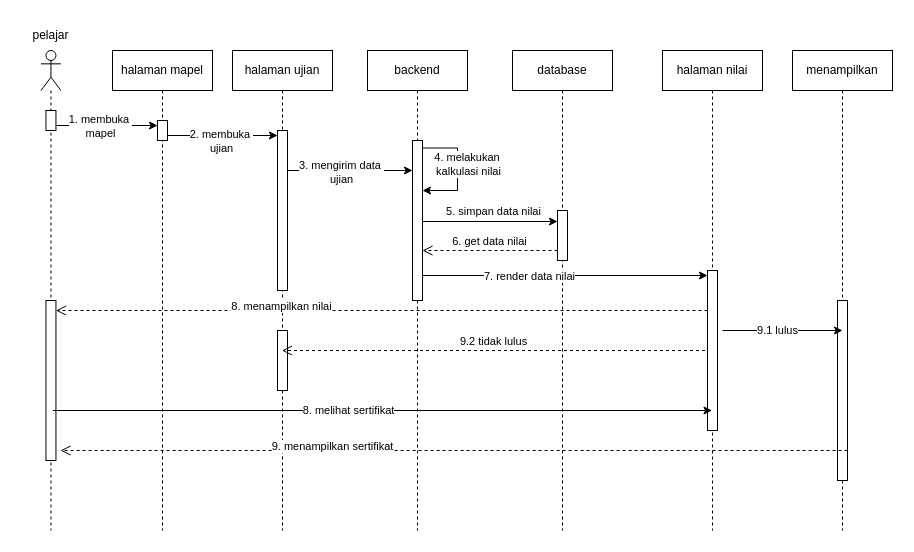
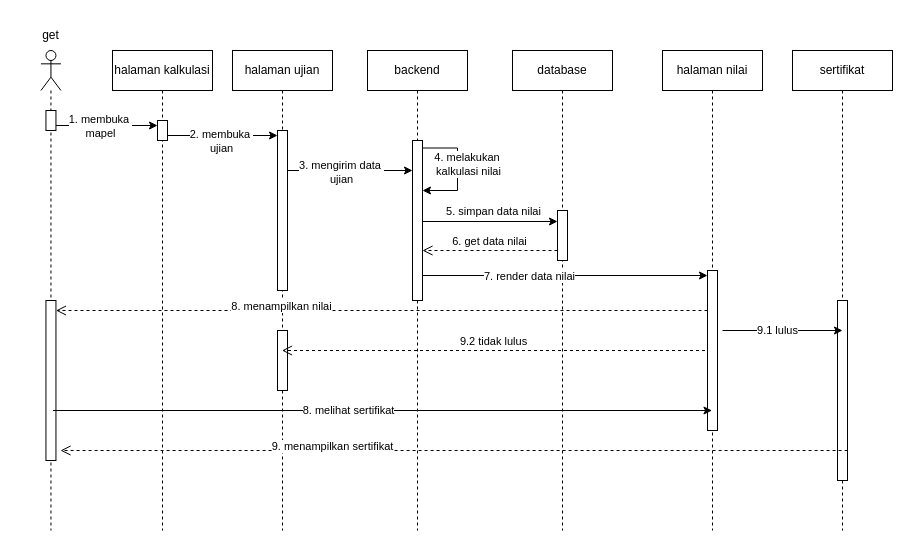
  <mxCell id="0" />
  <mxCell id="1" parent="0" />
  <mxCell id="2" value="" style="shape=umlLifeline;perimeter=lifelinePerimeter;whiteSpace=wrap;html=1;container=1;dropTarget=0;collapsible=0;recursiveResize=0;outlineConnect=0;portConstraint=eastwest;newEdgeStyle={&quot;curved&quot;:0,&quot;rounded&quot;:0};participant=umlActor;" parent="1" vertex="1"><mxGeometry x="40.45" y="50" width="20" height="480" as="geometry" /></mxCell>
  <mxCell id="3" value="" style="html=1;points=[[0,0,0,0,5],[0,1,0,0,-5],[1,0,0,0,5],[1,1,0,0,-5]];perimeter=orthogonalPerimeter;outlineConnect=0;targetShapes=umlLifeline;portConstraint=eastwest;newEdgeStyle={&quot;curved&quot;:0,&quot;rounded&quot;:0};" parent="2" vertex="1"><mxGeometry x="5" y="60" width="10" height="20" as="geometry" /></mxCell>
  <mxCell id="4" value="" style="html=1;points=[[0,0,0,0,5],[0,1,0,0,-5],[1,0,0,0,5],[1,1,0,0,-5]];perimeter=orthogonalPerimeter;outlineConnect=0;targetShapes=umlLifeline;portConstraint=eastwest;newEdgeStyle={&quot;curved&quot;:0,&quot;rounded&quot;:0};" parent="2" vertex="1"><mxGeometry x="5" y="250" width="10" height="160" as="geometry" /></mxCell>
- <mxCell id="5" value="halaman mapel" style="shape=umlLifeline;perimeter=lifelinePerimeter;whiteSpace=wrap;html=1;container=1;dropTarget=0;collapsible=0;recursiveResize=0;outlineConnect=0;portConstraint=eastwest;newEdgeStyle={&quot;curved&quot;:0,&quot;rounded&quot;:0};" parent="1" vertex="1"><mxGeometry x="112" y="50" width="100" height="480" as="geometry" /></mxCell>
+ <mxCell id="5" value="halaman kalkulasi" style="shape=umlLifeline;perimeter=lifelinePerimeter;whiteSpace=wrap;html=1;container=1;dropTarget=0;collapsible=0;recursiveResize=0;outlineConnect=0;portConstraint=eastwest;newEdgeStyle={&quot;curved&quot;:0,&quot;rounded&quot;:0};" parent="1" vertex="1"><mxGeometry x="112" y="50" width="100" height="480" as="geometry" /></mxCell>
  <mxCell id="6" value="" style="html=1;points=[[0,0,0,0,5],[0,1,0,0,-5],[1,0,0,0,5],[1,1,0,0,-5]];perimeter=orthogonalPerimeter;outlineConnect=0;targetShapes=umlLifeline;portConstraint=eastwest;newEdgeStyle={&quot;curved&quot;:0,&quot;rounded&quot;:0};" parent="5" vertex="1"><mxGeometry x="45" y="70" width="10" height="20" as="geometry" /></mxCell>
  <mxCell id="7" value="halaman ujian" style="shape=umlLifeline;perimeter=lifelinePerimeter;whiteSpace=wrap;html=1;container=1;dropTarget=0;collapsible=0;recursiveResize=0;outlineConnect=0;portConstraint=eastwest;newEdgeStyle={&quot;curved&quot;:0,&quot;rounded&quot;:0};" parent="1" vertex="1"><mxGeometry x="232" y="50" width="100" height="480" as="geometry" /></mxCell>
  <mxCell id="8" value="" style="html=1;points=[[0,0,0,0,5],[0,1,0,0,-5],[1,0,0,0,5],[1,1,0,0,-5]];perimeter=orthogonalPerimeter;outlineConnect=0;targetShapes=umlLifeline;portConstraint=eastwest;newEdgeStyle={&quot;curved&quot;:0,&quot;rounded&quot;:0};" parent="7" vertex="1"><mxGeometry x="45" y="80" width="10" height="160" as="geometry" /></mxCell>
  <mxCell id="9" value="" style="html=1;points=[[0,0,0,0,5],[0,1,0,0,-5],[1,0,0,0,5],[1,1,0,0,-5]];perimeter=orthogonalPerimeter;outlineConnect=0;targetShapes=umlLifeline;portConstraint=eastwest;newEdgeStyle={&quot;curved&quot;:0,&quot;rounded&quot;:0};" vertex="1" parent="7"><mxGeometry x="45" y="280" width="10" height="60" as="geometry" /></mxCell>
  <mxCell id="10" style="edgeStyle=orthogonalEdgeStyle;rounded=0;orthogonalLoop=1;jettySize=auto;html=1;curved=0;exitX=1;exitY=1;exitDx=0;exitDy=-5;exitPerimeter=0;entryX=0;entryY=0;entryDx=0;entryDy=5;entryPerimeter=0;" parent="1" source="3" target="6" edge="1"><mxGeometry relative="1" as="geometry" /></mxCell>
  <mxCell id="11" value="1. membuka&amp;nbsp;&lt;div&gt;mapel&lt;/div&gt;" style="edgeLabel;html=1;align=center;verticalAlign=middle;resizable=0;points=[];" parent="10" vertex="1" connectable="0"><mxGeometry x="-0.13" relative="1" as="geometry"><mxPoint as="offset" /></mxGeometry></mxCell>
  <mxCell id="12" style="edgeStyle=orthogonalEdgeStyle;rounded=0;orthogonalLoop=1;jettySize=auto;html=1;curved=0;exitX=1;exitY=1;exitDx=0;exitDy=-5;exitPerimeter=0;entryX=0;entryY=0;entryDx=0;entryDy=5;entryPerimeter=0;" parent="1" source="6" target="8" edge="1"><mxGeometry relative="1" as="geometry" /></mxCell>
  <mxCell id="13" value="2. membuka&amp;nbsp;&lt;div&gt;ujian&lt;/div&gt;" style="edgeLabel;html=1;align=center;verticalAlign=middle;resizable=0;points=[];" parent="12" vertex="1" connectable="0"><mxGeometry x="-0.322" y="2" relative="1" as="geometry"><mxPoint x="16" y="7" as="offset" /></mxGeometry></mxCell>
  <mxCell id="14" value="backend" style="shape=umlLifeline;perimeter=lifelinePerimeter;whiteSpace=wrap;html=1;container=1;dropTarget=0;collapsible=0;recursiveResize=0;outlineConnect=0;portConstraint=eastwest;newEdgeStyle={&quot;curved&quot;:0,&quot;rounded&quot;:0};" parent="1" vertex="1"><mxGeometry x="367" y="50" width="100" height="480" as="geometry" /></mxCell>
  <mxCell id="15" value="" style="html=1;points=[[0,0,0,0,5],[0,1,0,0,-5],[1,0,0,0,5],[1,1,0,0,-5]];perimeter=orthogonalPerimeter;outlineConnect=0;targetShapes=umlLifeline;portConstraint=eastwest;newEdgeStyle={&quot;curved&quot;:0,&quot;rounded&quot;:0};" parent="14" vertex="1"><mxGeometry x="45" y="90" width="10" height="160" as="geometry" /></mxCell>
  <mxCell id="16" style="edgeStyle=orthogonalEdgeStyle;rounded=0;orthogonalLoop=1;jettySize=auto;html=1;curved=0;exitX=1;exitY=0;exitDx=0;exitDy=5;exitPerimeter=0;" parent="14" edge="1" target="15"><mxGeometry relative="1" as="geometry"><mxPoint x="55" y="97.5" as="sourcePoint" /><mxPoint x="55" y="162.5" as="targetPoint" /><Array as="points"><mxPoint x="90" y="98" /><mxPoint x="90" y="140" /></Array></mxGeometry></mxCell>
  <mxCell id="17" value="4. melakukan&amp;nbsp;&lt;div&gt;kalkulasi nilai&lt;/div&gt;" style="edgeLabel;html=1;align=center;verticalAlign=middle;resizable=0;points=[];" parent="16" vertex="1" connectable="0"><mxGeometry x="-0.092" y="1" relative="1" as="geometry"><mxPoint x="9" as="offset" /></mxGeometry></mxCell>
  <mxCell id="18" value="halaman nilai" style="shape=umlLifeline;perimeter=lifelinePerimeter;whiteSpace=wrap;html=1;container=1;dropTarget=0;collapsible=0;recursiveResize=0;outlineConnect=0;portConstraint=eastwest;newEdgeStyle={&quot;curved&quot;:0,&quot;rounded&quot;:0};" parent="1" vertex="1"><mxGeometry x="662" y="50" width="100" height="480" as="geometry" /></mxCell>
  <mxCell id="19" value="" style="html=1;points=[[0,0,0,0,5],[0,1,0,0,-5],[1,0,0,0,5],[1,1,0,0,-5]];perimeter=orthogonalPerimeter;outlineConnect=0;targetShapes=umlLifeline;portConstraint=eastwest;newEdgeStyle={&quot;curved&quot;:0,&quot;rounded&quot;:0};" parent="18" vertex="1"><mxGeometry x="45" y="220" width="10" height="160" as="geometry" /></mxCell>
  <mxCell id="20" value="" style="endArrow=classic;html=1;rounded=0;" parent="1" source="8" edge="1"><mxGeometry width="50" height="50" relative="1" as="geometry"><mxPoint x="307" y="160" as="sourcePoint" /><mxPoint x="412" y="170" as="targetPoint" /></mxGeometry></mxCell>
  <mxCell id="21" value="3. mengirim data&amp;nbsp;&lt;div&gt;ujian&lt;/div&gt;" style="edgeLabel;html=1;align=center;verticalAlign=middle;resizable=0;points=[];" parent="20" vertex="1" connectable="0"><mxGeometry x="-0.237" y="-1" relative="1" as="geometry"><mxPoint x="5" as="offset" /></mxGeometry></mxCell>
- <mxCell id="22" value="menampilkan" style="shape=umlLifeline;perimeter=lifelinePerimeter;whiteSpace=wrap;html=1;container=1;dropTarget=0;collapsible=0;recursiveResize=0;outlineConnect=0;portConstraint=eastwest;newEdgeStyle={&quot;curved&quot;:0,&quot;rounded&quot;:0};" parent="1" vertex="1"><mxGeometry x="792" y="50" width="100" height="480" as="geometry" /></mxCell>
+ <mxCell id="22" value="sertifikat" style="shape=umlLifeline;perimeter=lifelinePerimeter;whiteSpace=wrap;html=1;container=1;dropTarget=0;collapsible=0;recursiveResize=0;outlineConnect=0;portConstraint=eastwest;newEdgeStyle={&quot;curved&quot;:0,&quot;rounded&quot;:0};" parent="1" vertex="1"><mxGeometry x="792" y="50" width="100" height="480" as="geometry" /></mxCell>
  <mxCell id="23" value="" style="html=1;points=[[0,0,0,0,5],[0,1,0,0,-5],[1,0,0,0,5],[1,1,0,0,-5]];perimeter=orthogonalPerimeter;outlineConnect=0;targetShapes=umlLifeline;portConstraint=eastwest;newEdgeStyle={&quot;curved&quot;:0,&quot;rounded&quot;:0};" parent="22" vertex="1"><mxGeometry x="45" y="250" width="10" height="180" as="geometry" /></mxCell>
  <mxCell id="24" value="9.2 tidak lulus" style="html=1;verticalAlign=bottom;endArrow=open;dashed=1;endSize=8;curved=0;rounded=0;" parent="1" edge="1" target="7"><mxGeometry relative="1" as="geometry"><mxPoint x="704.5" y="350" as="sourcePoint" /><mxPoint x="419.5" y="350" as="targetPoint" /></mxGeometry></mxCell>
  <mxCell id="25" value="8. menampilkan nilai" style="html=1;verticalAlign=bottom;endArrow=open;dashed=1;endSize=8;curved=0;rounded=0;entryX=1;entryY=0;entryDx=0;entryDy=5;entryPerimeter=0;" parent="1" edge="1"><mxGeometry x="0.308" y="5" relative="1" as="geometry"><mxPoint x="707" y="310" as="sourcePoint" /><mxPoint x="55.45" y="310" as="targetPoint" /><mxPoint as="offset" /></mxGeometry></mxCell>
  <mxCell id="26" value="" style="endArrow=classic;html=1;rounded=0;entryX=0;entryY=0;entryDx=0;entryDy=5;entryPerimeter=0;" parent="1" edge="1"><mxGeometry width="50" height="50" relative="1" as="geometry"><mxPoint x="722" y="330" as="sourcePoint" /><mxPoint x="842" y="330" as="targetPoint" /></mxGeometry></mxCell>
  <mxCell id="27" value="9.1 lulus" style="edgeLabel;html=1;align=center;verticalAlign=middle;resizable=0;points=[];" parent="26" vertex="1" connectable="0"><mxGeometry x="-0.105" y="1" relative="1" as="geometry"><mxPoint as="offset" /></mxGeometry></mxCell>
  <mxCell id="28" value="" style="endArrow=classic;html=1;rounded=0;" parent="1" edge="1"><mxGeometry width="50" height="50" relative="1" as="geometry"><mxPoint x="52.5" y="410" as="sourcePoint" /><mxPoint x="711.5" y="410" as="targetPoint" /></mxGeometry></mxCell>
  <mxCell id="29" value="8. melihat sertifikat" style="edgeLabel;html=1;align=center;verticalAlign=middle;resizable=0;points=[];" parent="28" vertex="1" connectable="0"><mxGeometry x="-0.105" y="1" relative="1" as="geometry"><mxPoint as="offset" /></mxGeometry></mxCell>
  <mxCell id="30" value="9. menampilkan sertifikat" style="html=1;verticalAlign=bottom;endArrow=open;dashed=1;endSize=8;curved=0;rounded=0;" parent="1" edge="1"><mxGeometry x="0.308" y="5" relative="1" as="geometry"><mxPoint x="847.1" y="450" as="sourcePoint" /><mxPoint x="60" y="450" as="targetPoint" /><mxPoint as="offset" /></mxGeometry></mxCell>
- <mxCell id="31" value="pelajar" style="text;html=1;align=center;verticalAlign=middle;resizable=0;points=[];autosize=1;strokeColor=none;fillColor=none;" parent="1" vertex="1"><mxGeometry x="20.45" y="20" width="60" height="30" as="geometry" /></mxCell>
+ <mxCell id="31" value="get" style="text;html=1;align=center;verticalAlign=middle;resizable=0;points=[];autosize=1;strokeColor=none;fillColor=none;" parent="1" vertex="1"><mxGeometry x="20.45" y="20" width="60" height="30" as="geometry" /></mxCell>
  <mxCell id="32" value="database" style="shape=umlLifeline;perimeter=lifelinePerimeter;whiteSpace=wrap;html=1;container=1;dropTarget=0;collapsible=0;recursiveResize=0;outlineConnect=0;portConstraint=eastwest;newEdgeStyle={&quot;curved&quot;:0,&quot;rounded&quot;:0};" vertex="1" parent="1"><mxGeometry x="512" y="50" width="100" height="480" as="geometry" /></mxCell>
  <mxCell id="33" value="" style="html=1;points=[[0,0,0,0,5],[0,1,0,0,-5],[1,0,0,0,5],[1,1,0,0,-5]];perimeter=orthogonalPerimeter;outlineConnect=0;targetShapes=umlLifeline;portConstraint=eastwest;newEdgeStyle={&quot;curved&quot;:0,&quot;rounded&quot;:0};" vertex="1" parent="32"><mxGeometry x="45" y="160" width="10" height="50" as="geometry" /></mxCell>
  <mxCell id="34" style="edgeStyle=orthogonalEdgeStyle;rounded=0;orthogonalLoop=1;jettySize=auto;html=1;curved=0;" edge="1" parent="1" target="33"><mxGeometry relative="1" as="geometry"><mxPoint x="422" y="220" as="sourcePoint" /><mxPoint x="552" y="220" as="targetPoint" /><Array as="points"><mxPoint x="422" y="221" /></Array></mxGeometry></mxCell>
  <mxCell id="35" value="5. simpan data nilai" style="edgeLabel;html=1;align=center;verticalAlign=middle;resizable=0;points=[];" vertex="1" connectable="0" parent="34"><mxGeometry x="-0.198" y="-1" relative="1" as="geometry"><mxPoint x="16" y="-12" as="offset" /></mxGeometry></mxCell>
  <mxCell id="36" value="6. get data nilai" style="html=1;verticalAlign=bottom;endArrow=open;dashed=1;endSize=8;curved=0;rounded=0;" edge="1" parent="1" source="33"><mxGeometry relative="1" as="geometry"><mxPoint x="552" y="250" as="sourcePoint" /><mxPoint x="422" y="250" as="targetPoint" /></mxGeometry></mxCell>
  <mxCell id="37" value="" style="endArrow=classic;html=1;rounded=0;entryX=0;entryY=0;entryDx=0;entryDy=5;entryPerimeter=0;" edge="1" parent="1" source="15" target="19"><mxGeometry width="50" height="50" relative="1" as="geometry"><mxPoint x="432" y="275" as="sourcePoint" /><mxPoint x="652" y="280" as="targetPoint" /></mxGeometry></mxCell>
  <mxCell id="38" value="7. render data nilai" style="edgeLabel;html=1;align=center;verticalAlign=middle;resizable=0;points=[];" vertex="1" connectable="0" parent="37"><mxGeometry x="-0.254" relative="1" as="geometry"><mxPoint as="offset" /></mxGeometry></mxCell>
